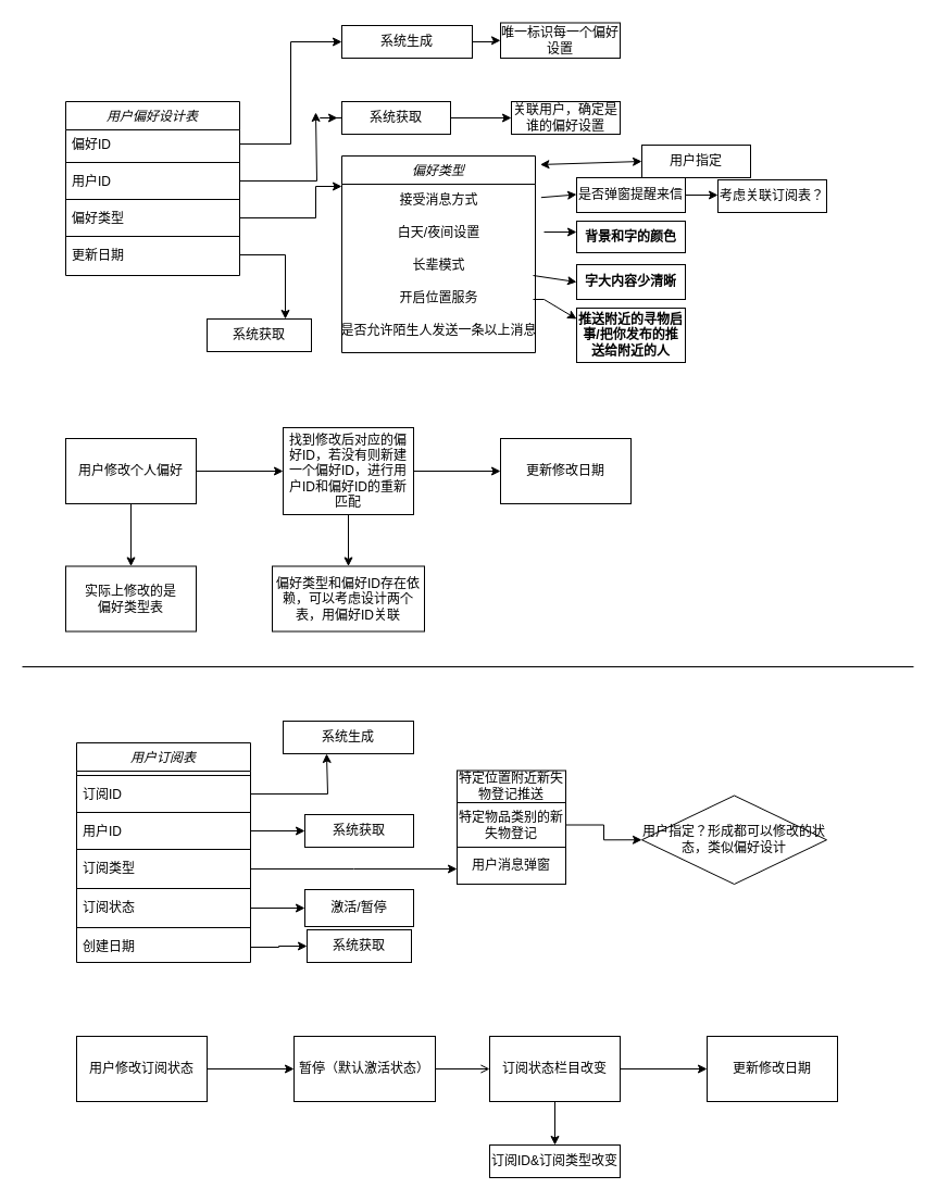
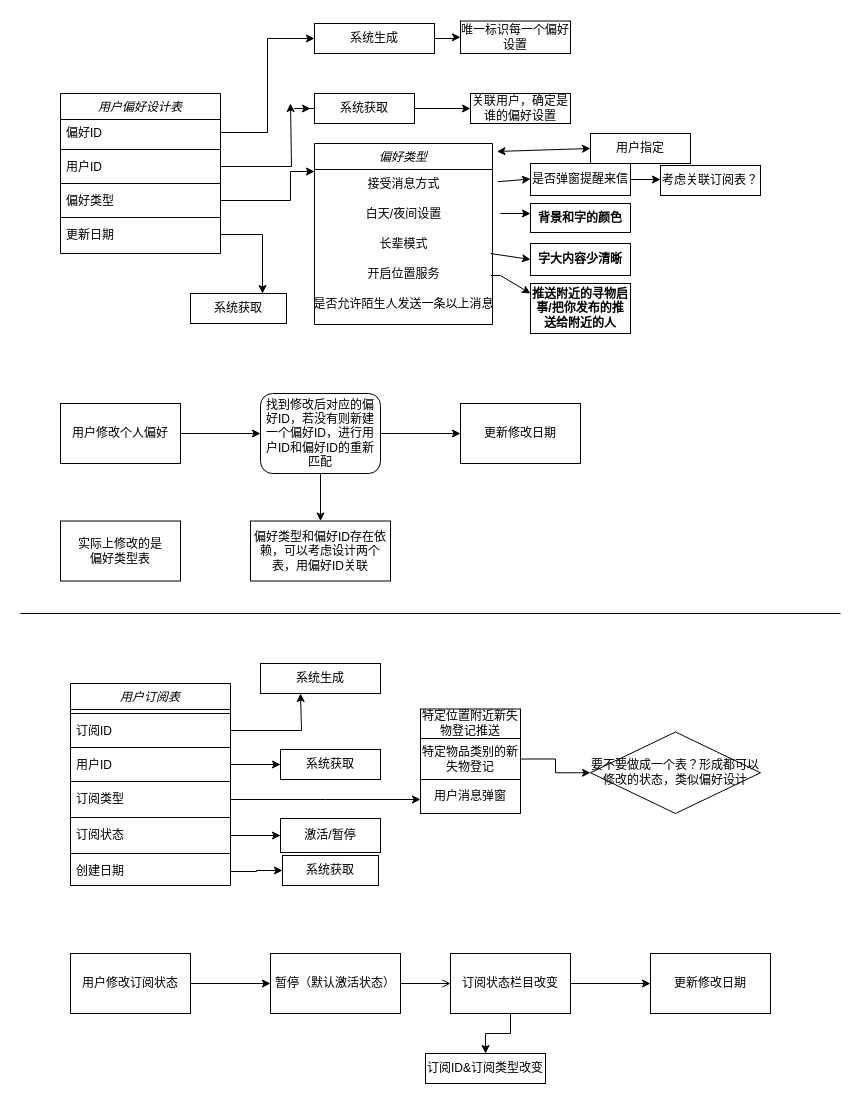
  <mxCell id="0" />
  <mxCell id="1" parent="0" />
  <mxCell id="2" value="用户偏好设计表" style="swimlane;fontStyle=2;align=center;verticalAlign=top;childLayout=stackLayout;horizontal=1;startSize=26;horizontalStack=0;resizeParent=1;resizeLast=0;collapsible=1;marginBottom=0;rounded=0;shadow=0;strokeWidth=1;" parent="1" vertex="1"><mxGeometry x="60" y="93" width="160" height="160" as="geometry"><mxRectangle x="230" y="140" width="160" height="26" as="alternateBounds" /></mxGeometry></mxCell>
  <mxCell id="3" value="偏好ID" style="text;align=left;verticalAlign=top;spacingLeft=4;spacingRight=4;overflow=hidden;rotatable=0;points=[[0,0.5],[1,0.5]];portConstraint=eastwest;" parent="2" vertex="1"><mxGeometry y="26" width="160" height="26" as="geometry" /></mxCell>
  <mxCell id="4" value="" style="line;html=1;strokeWidth=1;align=left;verticalAlign=middle;spacingTop=-1;spacingLeft=3;spacingRight=3;rotatable=0;labelPosition=right;points=[];portConstraint=eastwest;" parent="2" vertex="1"><mxGeometry y="52" width="160" height="8" as="geometry" /></mxCell>
  <mxCell id="5" style="edgeStyle=orthogonalEdgeStyle;rounded=0;orthogonalLoop=1;jettySize=auto;html=1;exitX=1;exitY=0.5;exitDx=0;exitDy=0;" parent="2" source="6" edge="1"><mxGeometry relative="1" as="geometry"><mxPoint x="230" y="10" as="targetPoint" /><Array as="points"><mxPoint x="231" y="73" /></Array></mxGeometry></mxCell>
  <mxCell id="6" value="用户ID" style="text;align=left;verticalAlign=top;spacingLeft=4;spacingRight=4;overflow=hidden;rotatable=0;points=[[0,0.5],[1,0.5]];portConstraint=eastwest;rounded=0;shadow=0;html=0;" parent="2" vertex="1"><mxGeometry y="60" width="160" height="26" as="geometry" /></mxCell>
  <mxCell id="7" value="" style="line;html=1;strokeWidth=1;align=left;verticalAlign=middle;spacingTop=-1;spacingLeft=3;spacingRight=3;rotatable=0;labelPosition=right;points=[];portConstraint=eastwest;" parent="2" vertex="1"><mxGeometry y="86" width="160" height="8" as="geometry" /></mxCell>
  <mxCell id="8" value="偏好类型" style="text;align=left;verticalAlign=top;spacingLeft=4;spacingRight=4;overflow=hidden;rotatable=0;points=[[0,0.5],[1,0.5]];portConstraint=eastwest;rounded=0;shadow=0;html=0;" parent="2" vertex="1"><mxGeometry y="94" width="160" height="26" as="geometry" /></mxCell>
  <mxCell id="9" value="" style="line;html=1;strokeWidth=1;align=left;verticalAlign=middle;spacingTop=-1;spacingLeft=3;spacingRight=3;rotatable=0;labelPosition=right;points=[];portConstraint=eastwest;" parent="2" vertex="1"><mxGeometry y="120" width="160" height="8" as="geometry" /></mxCell>
  <mxCell id="10" style="edgeStyle=orthogonalEdgeStyle;rounded=0;orthogonalLoop=1;jettySize=auto;html=1;exitX=1;exitY=0.5;exitDx=0;exitDy=0;entryX=1;entryY=0.5;entryDx=0;entryDy=0;" parent="2" edge="1"><mxGeometry relative="1" as="geometry"><mxPoint x="160" y="141" as="targetPoint" /><mxPoint x="160" y="141" as="sourcePoint" /></mxGeometry></mxCell>
  <mxCell id="11" value="更新日期" style="text;align=left;verticalAlign=top;spacingLeft=4;spacingRight=4;overflow=hidden;rotatable=0;points=[[0,0.5],[1,0.5]];portConstraint=eastwest;" parent="2" vertex="1"><mxGeometry y="128" width="160" height="26" as="geometry" /></mxCell>
  <mxCell id="12" value="" style="edgeStyle=orthogonalEdgeStyle;rounded=0;orthogonalLoop=1;jettySize=auto;html=1;" parent="1" source="13" target="15" edge="1"><mxGeometry relative="1" as="geometry" /></mxCell>
  <mxCell id="13" value="系统生成" style="rounded=0;whiteSpace=wrap;html=1;" parent="1" vertex="1"><mxGeometry x="314" y="23" width="120" height="30" as="geometry" /></mxCell>
  <mxCell id="14" style="edgeStyle=orthogonalEdgeStyle;rounded=0;orthogonalLoop=1;jettySize=auto;html=1;exitX=1;exitY=0.5;exitDx=0;exitDy=0;entryX=0;entryY=0.5;entryDx=0;entryDy=0;" parent="1" source="3" target="13" edge="1"><mxGeometry relative="1" as="geometry" /></mxCell>
  <mxCell id="15" value="唯一标识每一个偏好设置" style="whiteSpace=wrap;html=1;rounded=0;" parent="1" vertex="1"><mxGeometry x="460" y="20.5" width="110" height="32.5" as="geometry" /></mxCell>
  <mxCell id="16" value="" style="edgeStyle=orthogonalEdgeStyle;rounded=0;orthogonalLoop=1;jettySize=auto;html=1;" parent="1" source="18" target="19" edge="1"><mxGeometry relative="1" as="geometry" /></mxCell>
  <mxCell id="17" style="edgeStyle=orthogonalEdgeStyle;rounded=0;orthogonalLoop=1;jettySize=auto;html=1;" parent="1" source="18" edge="1"><mxGeometry relative="1" as="geometry"><mxPoint x="310" y="108" as="targetPoint" /></mxGeometry></mxCell>
  <mxCell id="18" value="系统获取" style="rounded=0;whiteSpace=wrap;html=1;" parent="1" vertex="1"><mxGeometry x="314" y="93" width="100" height="30" as="geometry" /></mxCell>
  <mxCell id="19" value="关联用户，确定是谁的偏好设置" style="rounded=0;whiteSpace=wrap;html=1;" parent="1" vertex="1"><mxGeometry x="470" y="93" width="100" height="30" as="geometry" /></mxCell>
  <mxCell id="20" style="edgeStyle=orthogonalEdgeStyle;rounded=0;orthogonalLoop=1;jettySize=auto;html=1;exitX=1;exitY=0.5;exitDx=0;exitDy=0;entryX=0;entryY=0.5;entryDx=0;entryDy=0;" parent="1" source="8" edge="1"><mxGeometry relative="1" as="geometry"><mxPoint x="314" y="171" as="targetPoint" /><Array as="points"><mxPoint x="290" y="200" /><mxPoint x="290" y="171" /></Array></mxGeometry></mxCell>
  <mxCell id="21" value="偏好类型" style="swimlane;fontStyle=2;align=center;verticalAlign=top;childLayout=stackLayout;horizontal=1;startSize=26;horizontalStack=0;resizeParent=1;resizeLast=0;collapsible=1;marginBottom=0;rounded=0;shadow=0;strokeWidth=1;" parent="1" vertex="1"><mxGeometry x="314" y="143" width="178" height="181" as="geometry"><mxRectangle x="230" y="140" width="160" height="26" as="alternateBounds" /></mxGeometry></mxCell>
  <mxCell id="22" value="接受消息方式" style="text;html=1;align=center;verticalAlign=middle;resizable=0;points=[];autosize=1;strokeColor=none;fillColor=none;" parent="21" vertex="1"><mxGeometry y="26" width="178" height="30" as="geometry" /></mxCell>
  <mxCell id="23" value="白天/夜间设置" style="text;html=1;align=center;verticalAlign=middle;resizable=0;points=[];autosize=1;strokeColor=none;fillColor=none;" parent="21" vertex="1"><mxGeometry y="56" width="178" height="30" as="geometry" /></mxCell>
  <mxCell id="24" value="长辈模式" style="text;html=1;align=center;verticalAlign=middle;resizable=0;points=[];autosize=1;strokeColor=none;fillColor=none;" parent="21" vertex="1"><mxGeometry y="86" width="178" height="30" as="geometry" /></mxCell>
  <mxCell id="25" value="开启位置服务" style="text;html=1;align=center;verticalAlign=middle;resizable=0;points=[];autosize=1;strokeColor=none;fillColor=none;" parent="21" vertex="1"><mxGeometry y="116" width="178" height="30" as="geometry" /></mxCell>
  <mxCell id="26" value="是否允许陌生人发送一条以上消息" style="text;html=1;align=center;verticalAlign=middle;resizable=0;points=[];autosize=1;strokeColor=none;fillColor=none;" parent="21" vertex="1"><mxGeometry y="146" width="178" height="30" as="geometry" /></mxCell>
  <mxCell id="27" value="系统获取" style="rounded=0;whiteSpace=wrap;html=1;" parent="1" vertex="1"><mxGeometry x="190" y="293" width="96" height="30" as="geometry" /></mxCell>
  <mxCell id="28" style="edgeStyle=orthogonalEdgeStyle;rounded=0;orthogonalLoop=1;jettySize=auto;html=1;exitX=1;exitY=0.5;exitDx=0;exitDy=0;" parent="1" source="29" edge="1"><mxGeometry relative="1" as="geometry"><mxPoint x="660" y="179" as="targetPoint" /></mxGeometry></mxCell>
  <mxCell id="29" value="是否弹窗提醒来信" style="rounded=0;whiteSpace=wrap;html=1;" parent="1" vertex="1"><mxGeometry x="530" y="163" width="100" height="32" as="geometry" /></mxCell>
  <mxCell id="30" value="字大内容少清晰" style="rounded=0;whiteSpace=wrap;html=1;fontStyle=1" parent="1" vertex="1"><mxGeometry x="530" y="243" width="100" height="32" as="geometry" /></mxCell>
  <mxCell id="31" value="" style="endArrow=classic;html=1;rounded=0;entryX=0;entryY=0.5;entryDx=0;entryDy=0;" parent="1" target="30" edge="1"><mxGeometry width="50" height="50" relative="1" as="geometry"><mxPoint x="490" y="253" as="sourcePoint" /><mxPoint x="480" y="303" as="targetPoint" /></mxGeometry></mxCell>
  <mxCell id="32" value="" style="endArrow=classic;html=1;rounded=0;entryX=0;entryY=0.5;entryDx=0;entryDy=0;exitX=1.03;exitY=0.407;exitDx=0;exitDy=0;exitPerimeter=0;" parent="1" source="22" edge="1"><mxGeometry width="50" height="50" relative="1" as="geometry"><mxPoint x="470" y="178.5" as="sourcePoint" /><mxPoint x="530" y="178.5" as="targetPoint" /></mxGeometry></mxCell>
  <mxCell id="33" value="" style="endArrow=classic;html=1;rounded=0;entryX=0;entryY=0.5;entryDx=0;entryDy=0;" parent="1" edge="1"><mxGeometry width="50" height="50" relative="1" as="geometry"><mxPoint x="500" y="213" as="sourcePoint" /><mxPoint x="530" y="213" as="targetPoint" /><Array as="points"><mxPoint x="500" y="213" /></Array></mxGeometry></mxCell>
  <mxCell id="34" value="背景和字的颜色" style="rounded=0;whiteSpace=wrap;html=1;fontStyle=1" parent="1" vertex="1"><mxGeometry x="530" y="203" width="100" height="29" as="geometry" /></mxCell>
  <mxCell id="35" value="" style="endArrow=classic;html=1;rounded=0;" parent="1" edge="1"><mxGeometry width="50" height="50" relative="1" as="geometry"><mxPoint x="490" y="275" as="sourcePoint" /><mxPoint x="530" y="293" as="targetPoint" /><Array as="points"><mxPoint x="490" y="275" /><mxPoint x="500" y="275" /></Array></mxGeometry></mxCell>
  <mxCell id="36" value="推送附近的寻物启事/把你发布的推送给附近的人" style="rounded=0;whiteSpace=wrap;html=1;fontStyle=1" parent="1" vertex="1"><mxGeometry x="530" y="283" width="100" height="50" as="geometry" /></mxCell>
  <mxCell id="37" style="edgeStyle=orthogonalEdgeStyle;rounded=0;orthogonalLoop=1;jettySize=auto;html=1;exitX=1;exitY=0.5;exitDx=0;exitDy=0;entryX=0.75;entryY=0;entryDx=0;entryDy=0;" parent="1" source="11" target="27" edge="1"><mxGeometry relative="1" as="geometry"><mxPoint x="240" y="363" as="targetPoint" /></mxGeometry></mxCell>
  <mxCell id="38" value="" style="endArrow=classic;startArrow=classic;html=1;rounded=0;exitX=1.025;exitY=0.044;exitDx=0;exitDy=0;exitPerimeter=0;entryX=0;entryY=0.5;entryDx=0;entryDy=0;" parent="1" source="21" target="39" edge="1"><mxGeometry width="50" height="50" relative="1" as="geometry"><mxPoint x="490" y="163" as="sourcePoint" /><mxPoint x="540" y="151" as="targetPoint" /></mxGeometry></mxCell>
  <mxCell id="39" value="用户指定" style="rounded=0;whiteSpace=wrap;html=1;" parent="1" vertex="1"><mxGeometry x="590" y="133" width="100" height="30" as="geometry" /></mxCell>
  <mxCell id="40" value="" style="edgeStyle=orthogonalEdgeStyle;rounded=0;orthogonalLoop=1;jettySize=auto;html=1;" parent="1" source="42" target="45" edge="1"><mxGeometry relative="1" as="geometry" /></mxCell>
- <mxCell id="41" value="" style="edgeStyle=orthogonalEdgeStyle;rounded=0;orthogonalLoop=1;jettySize=auto;html=1;" edge="1" parent="1" source="42" target="86"><mxGeometry relative="1" as="geometry" /></mxCell>
  <mxCell id="42" value="用户修改个人偏好" style="rounded=0;whiteSpace=wrap;html=1;" parent="1" vertex="1"><mxGeometry x="60" y="403" width="120" height="60" as="geometry" /></mxCell>
  <mxCell id="43" value="" style="edgeStyle=orthogonalEdgeStyle;rounded=0;orthogonalLoop=1;jettySize=auto;html=1;" parent="1" source="45" target="46" edge="1"><mxGeometry relative="1" as="geometry" /></mxCell>
  <mxCell id="44" value="" style="edgeStyle=orthogonalEdgeStyle;rounded=0;orthogonalLoop=1;jettySize=auto;html=1;" edge="1" parent="1" source="45" target="85"><mxGeometry relative="1" as="geometry" /></mxCell>
- <mxCell id="45" value="找到修改后对应的偏好ID，若没有则新建一个偏好ID，进行用户ID和偏好ID的重新匹配" style="whiteSpace=wrap;html=1;rounded=0;" parent="1" vertex="1"><mxGeometry x="260" y="393" width="120" height="80" as="geometry" /></mxCell>
+ <mxCell id="45" value="找到修改后对应的偏好ID，若没有则新建一个偏好ID，进行用户ID和偏好ID的重新匹配" style="whiteSpace=wrap;html=1;rounded=1;" parent="1" vertex="1"><mxGeometry x="260" y="393" width="120" height="80" as="geometry" /></mxCell>
  <mxCell id="46" value="更新修改日期" style="whiteSpace=wrap;html=1;rounded=0;" parent="1" vertex="1"><mxGeometry x="460" y="403" width="120" height="60" as="geometry" /></mxCell>
  <mxCell id="47" value="" style="endArrow=none;html=1;rounded=0;" parent="1" edge="1"><mxGeometry width="50" height="50" relative="1" as="geometry"><mxPoint y="613" as="sourcePoint" x="20" /><mxPoint x="840" y="613" as="targetPoint" /></mxGeometry></mxCell>
  <mxCell id="48" value="用户订阅表" style="swimlane;fontStyle=2;align=center;verticalAlign=top;childLayout=stackLayout;horizontal=1;startSize=26;horizontalStack=0;resizeParent=1;resizeLast=0;collapsible=1;marginBottom=0;rounded=0;shadow=0;strokeWidth=1;" parent="1" vertex="1"><mxGeometry x="70" y="683" width="160" height="202" as="geometry"><mxRectangle x="230" y="140" width="160" height="26" as="alternateBounds" /></mxGeometry></mxCell>
  <mxCell id="49" value="" style="line;html=1;strokeWidth=1;align=left;verticalAlign=middle;spacingTop=-1;spacingLeft=3;spacingRight=3;rotatable=0;labelPosition=right;points=[];portConstraint=eastwest;" parent="48" vertex="1"><mxGeometry y="26" width="160" height="8" as="geometry" /></mxCell>
  <mxCell id="50" style="edgeStyle=orthogonalEdgeStyle;rounded=0;orthogonalLoop=1;jettySize=auto;html=1;exitX=1;exitY=0.5;exitDx=0;exitDy=0;" parent="48" source="51" edge="1"><mxGeometry relative="1" as="geometry"><mxPoint x="230" y="10" as="targetPoint" /><Array as="points"><mxPoint x="231" y="47" /></Array></mxGeometry></mxCell>
  <mxCell id="51" value="订阅ID" style="text;align=left;verticalAlign=top;spacingLeft=4;spacingRight=4;overflow=hidden;rotatable=0;points=[[0,0.5],[1,0.5]];portConstraint=eastwest;rounded=0;shadow=0;html=0;" parent="48" vertex="1"><mxGeometry y="34" width="160" height="26" as="geometry" /></mxCell>
  <mxCell id="52" value="" style="line;html=1;strokeWidth=1;align=left;verticalAlign=middle;spacingTop=-1;spacingLeft=3;spacingRight=3;rotatable=0;labelPosition=right;points=[];portConstraint=eastwest;" parent="48" vertex="1"><mxGeometry y="60" width="160" height="8" as="geometry" /></mxCell>
  <mxCell id="53" value="用户ID" style="text;align=left;verticalAlign=top;spacingLeft=4;spacingRight=4;overflow=hidden;rotatable=0;points=[[0,0.5],[1,0.5]];portConstraint=eastwest;rounded=0;shadow=0;html=0;" parent="48" vertex="1"><mxGeometry y="68" width="160" height="26" as="geometry" /></mxCell>
  <mxCell id="54" value="" style="line;html=1;strokeWidth=1;align=left;verticalAlign=middle;spacingTop=-1;spacingLeft=3;spacingRight=3;rotatable=0;labelPosition=right;points=[];portConstraint=eastwest;" parent="48" vertex="1"><mxGeometry y="94" width="160" height="8" as="geometry" /></mxCell>
  <mxCell id="55" style="edgeStyle=orthogonalEdgeStyle;rounded=0;orthogonalLoop=1;jettySize=auto;html=1;exitX=1;exitY=0.5;exitDx=0;exitDy=0;entryX=1;entryY=0.5;entryDx=0;entryDy=0;" parent="48" edge="1"><mxGeometry relative="1" as="geometry"><mxPoint x="160" y="141" as="targetPoint" /><mxPoint x="160" y="141" as="sourcePoint" /></mxGeometry></mxCell>
  <mxCell id="56" style="edgeStyle=orthogonalEdgeStyle;rounded=0;orthogonalLoop=1;jettySize=auto;html=1;exitX=1;exitY=0.5;exitDx=0;exitDy=0;" parent="48" source="57" edge="1"><mxGeometry relative="1" as="geometry"><mxPoint x="350" y="116" as="targetPoint" /></mxGeometry></mxCell>
  <mxCell id="57" value="订阅类型" style="text;align=left;verticalAlign=top;spacingLeft=4;spacingRight=4;overflow=hidden;rotatable=0;points=[[0,0.5],[1,0.5]];portConstraint=eastwest;" parent="48" vertex="1"><mxGeometry y="102" width="160" height="28" as="geometry" /></mxCell>
  <mxCell id="58" value="" style="line;html=1;strokeWidth=1;align=left;verticalAlign=middle;spacingTop=-1;spacingLeft=3;spacingRight=3;rotatable=0;labelPosition=right;points=[];portConstraint=eastwest;" parent="48" vertex="1"><mxGeometry y="130" width="160" height="8" as="geometry" /></mxCell>
  <mxCell id="59" value="订阅状态" style="text;align=left;verticalAlign=top;spacingLeft=4;spacingRight=4;overflow=hidden;rotatable=0;points=[[0,0.5],[1,0.5]];portConstraint=eastwest;" parent="48" vertex="1"><mxGeometry y="138" width="160" height="28" as="geometry" /></mxCell>
  <mxCell id="60" value="" style="line;html=1;strokeWidth=1;align=left;verticalAlign=middle;spacingTop=-1;spacingLeft=3;spacingRight=3;rotatable=0;labelPosition=right;points=[];portConstraint=eastwest;" parent="48" vertex="1"><mxGeometry y="166" width="160" height="8" as="geometry" /></mxCell>
  <mxCell id="61" value="创建日期" style="text;align=left;verticalAlign=top;spacingLeft=4;spacingRight=4;overflow=hidden;rotatable=0;points=[[0,0.5],[1,0.5]];portConstraint=eastwest;" parent="48" vertex="1"><mxGeometry y="174" width="160" height="28" as="geometry" /></mxCell>
  <mxCell id="62" value="考虑关联订阅表？" style="rounded=0;whiteSpace=wrap;html=1;" parent="1" vertex="1"><mxGeometry x="660" y="165" width="100" height="30" as="geometry" /></mxCell>
  <mxCell id="63" value="系统获取" style="rounded=0;whiteSpace=wrap;html=1;" parent="1" vertex="1"><mxGeometry x="282" y="855" width="96" height="30" as="geometry" /></mxCell>
  <mxCell id="64" value="系统生成" style="rounded=0;whiteSpace=wrap;html=1;" parent="1" vertex="1"><mxGeometry x="260" y="663" width="120" height="30" as="geometry" /></mxCell>
  <mxCell id="65" value="系统获取" style="rounded=0;whiteSpace=wrap;html=1;" parent="1" vertex="1"><mxGeometry x="280" y="749" width="100" height="30" as="geometry" /></mxCell>
  <mxCell id="66" style="edgeStyle=orthogonalEdgeStyle;rounded=0;orthogonalLoop=1;jettySize=auto;html=1;exitX=1;exitY=0.5;exitDx=0;exitDy=0;entryX=0;entryY=0.5;entryDx=0;entryDy=0;" parent="1" source="53" target="65" edge="1"><mxGeometry relative="1" as="geometry" /></mxCell>
  <mxCell id="67" value="激活/暂停" style="rounded=0;whiteSpace=wrap;html=1;" parent="1" vertex="1"><mxGeometry x="280" y="818" width="100" height="34" as="geometry" /></mxCell>
  <mxCell id="68" value="" style="edgeStyle=orthogonalEdgeStyle;rounded=0;orthogonalLoop=1;jettySize=auto;html=1;" parent="1" source="69" target="73" edge="1"><mxGeometry relative="1" as="geometry" /></mxCell>
  <mxCell id="69" value="用户消息弹窗" style="rounded=0;whiteSpace=wrap;html=1;" parent="1" vertex="1"><mxGeometry x="420" y="779" width="100" height="34" as="geometry" /></mxCell>
  <mxCell id="70" style="edgeStyle=orthogonalEdgeStyle;rounded=0;orthogonalLoop=1;jettySize=auto;html=1;exitX=1;exitY=0.5;exitDx=0;exitDy=0;entryX=0;entryY=0.5;entryDx=0;entryDy=0;" parent="1" source="59" target="67" edge="1"><mxGeometry relative="1" as="geometry"><mxPoint x="270" y="835" as="targetPoint" /></mxGeometry></mxCell>
  <mxCell id="71" value="" style="edgeStyle=orthogonalEdgeStyle;rounded=0;orthogonalLoop=1;jettySize=auto;html=1;" parent="1" source="73" target="74" edge="1"><mxGeometry relative="1" as="geometry" /></mxCell>
  <mxCell id="72" style="edgeStyle=orthogonalEdgeStyle;rounded=0;orthogonalLoop=1;jettySize=auto;html=1;exitX=1;exitY=0.5;exitDx=0;exitDy=0;entryX=0;entryY=0.5;entryDx=0;entryDy=0;" parent="1" source="73" target="83" edge="1"><mxGeometry relative="1" as="geometry" /></mxCell>
  <mxCell id="73" value="特定物品类别的新失物登记" style="whiteSpace=wrap;html=1;rounded=0;" parent="1" vertex="1"><mxGeometry x="420" y="738" width="100" height="41" as="geometry" /></mxCell>
  <mxCell id="74" value="特定位置附近新失物登记推送" style="whiteSpace=wrap;html=1;rounded=0;" parent="1" vertex="1"><mxGeometry x="420" y="708.5" width="100" height="29.5" as="geometry" /></mxCell>
  <mxCell id="75" value="" style="edgeStyle=orthogonalEdgeStyle;rounded=0;orthogonalLoop=1;jettySize=auto;html=1;exitX=1;exitY=0.5;exitDx=0;exitDy=0;" parent="1" source="76" target="78" edge="1"><mxGeometry relative="1" as="geometry" /></mxCell>
  <mxCell id="76" value="用户修改订阅状态" style="rounded=0;whiteSpace=wrap;html=1;" parent="1" vertex="1"><mxGeometry x="70" y="953" width="120" height="60" as="geometry" /></mxCell>
  <mxCell id="77" value="" style="edgeStyle=orthogonalEdgeStyle;rounded=0;orthogonalLoop=1;jettySize=auto;html=1;endArrow=open;" parent="1" source="78" target="81" edge="1"><mxGeometry relative="1" as="geometry" /></mxCell>
  <mxCell id="78" value="暂停（默认激活状态）" style="whiteSpace=wrap;html=1;rounded=0;" parent="1" vertex="1"><mxGeometry x="270" y="953" width="130" height="60" as="geometry" /></mxCell>
  <mxCell id="79" value="" style="edgeStyle=orthogonalEdgeStyle;rounded=0;orthogonalLoop=1;jettySize=auto;html=1;" parent="1" source="81" target="82" edge="1"><mxGeometry relative="1" as="geometry" /></mxCell>
  <mxCell id="80" value="" style="edgeStyle=orthogonalEdgeStyle;rounded=0;orthogonalLoop=1;jettySize=auto;html=1;" parent="1" source="81" target="84" edge="1"><mxGeometry relative="1" as="geometry" /></mxCell>
  <mxCell id="81" value="订阅状态栏目改变" style="whiteSpace=wrap;html=1;rounded=0;" parent="1" vertex="1"><mxGeometry x="450" y="953" width="120" height="60" as="geometry" /></mxCell>
- <mxCell id="82" value="订阅ID&amp;amp;订阅类型改变" style="whiteSpace=wrap;html=1;rounded=0;" parent="1" vertex="1"><mxGeometry x="450" y="1053" width="120" height="30" as="geometry" /></mxCell>
- <mxCell id="83" value="用户指定？形成都可以修改的状态，类似偏好设计" style="rhombus;whiteSpace=wrap;html=1;" parent="1" vertex="1"><mxGeometry x="590" y="731.5" width="170" height="81.5" as="geometry" /></mxCell>
+ <mxCell id="82" value="订阅ID&amp;amp;订阅类型改变" style="whiteSpace=wrap;html=1;rounded=0;" parent="1" vertex="1"><mxGeometry x="425" y="1053" width="120" height="30" as="geometry" /></mxCell>
+ <mxCell id="83" value="要不要做成一个表？形成都可以修改的状态，类似偏好设计" style="rhombus;whiteSpace=wrap;html=1;" parent="1" vertex="1"><mxGeometry x="590" y="731.5" width="170" height="81.5" as="geometry" /></mxCell>
  <mxCell id="84" value="更新修改日期" style="whiteSpace=wrap;html=1;rounded=0;" parent="1" vertex="1"><mxGeometry x="650" y="953" width="120" height="60" as="geometry" /></mxCell>
  <mxCell id="85" value="偏好类型和偏好ID存在依赖，可以考虑设计两个表，用偏好ID关联" style="whiteSpace=wrap;html=1;rounded=0;" vertex="1" parent="1"><mxGeometry x="250" y="520.5" width="140" height="60" as="geometry" /></mxCell>
  <mxCell id="86" value="实际上修改的是&lt;div&gt;偏好类型表&lt;/div&gt;" style="whiteSpace=wrap;html=1;rounded=0;" vertex="1" parent="1"><mxGeometry x="60" y="520.5" width="120" height="60" as="geometry" /></mxCell>
  <mxCell id="87" style="edgeStyle=orthogonalEdgeStyle;rounded=0;orthogonalLoop=1;jettySize=auto;html=1;exitX=1;exitY=0.5;exitDx=0;exitDy=0;entryX=0;entryY=0.5;entryDx=0;entryDy=0;" edge="1" parent="1" source="61" target="63"><mxGeometry relative="1" as="geometry" /></mxCell>
